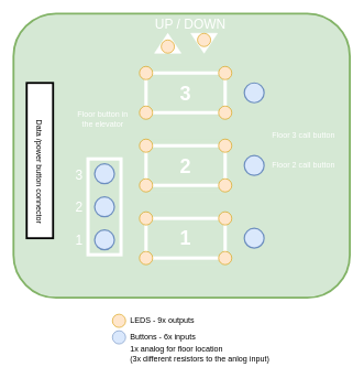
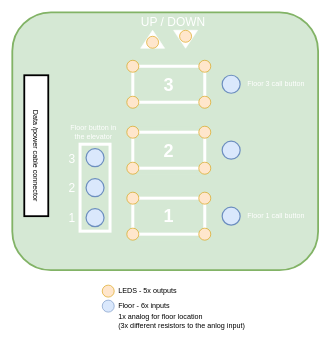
  <mxCell id="0" />
  <mxCell id="1" parent="0" />
  <mxCell id="2" value="" style="rounded=1;whiteSpace=wrap;html=1;strokeWidth=3;fillColor=#d5e8d4;strokeColor=#82b366;" vertex="1" parent="1"><mxGeometry x="20" y="20" width="510" height="430" as="geometry" /></mxCell>
  <mxCell id="3" value="" style="group;fillColor=#d5e8d4;strokeColor=none;" vertex="1" connectable="0" parent="1"><mxGeometry x="211" y="320" width="140" height="80" as="geometry" /></mxCell>
  <mxCell id="4" value="&lt;font color=&quot;#ffffff&quot;&gt;&lt;span style=&quot;font-size: 18px;&quot;&gt;&lt;b style=&quot;font-size: 30px;&quot;&gt;1&lt;/b&gt;&lt;/span&gt;&lt;/font&gt;" style="rounded=0;whiteSpace=wrap;html=1;strokeWidth=5;fillColor=#d5e8d4;strokeColor=#FFFFFF;" vertex="1" parent="3"><mxGeometry x="10" y="10" width="120" height="60" as="geometry" /></mxCell>
  <mxCell id="5" value="" style="ellipse;whiteSpace=wrap;html=1;aspect=fixed;fillColor=#ffe6cc;strokeColor=#d79b00;" vertex="1" parent="3"><mxGeometry y="60" width="20" height="20" as="geometry" /></mxCell>
  <mxCell id="6" value="" style="ellipse;whiteSpace=wrap;html=1;aspect=fixed;fillColor=#ffe6cc;strokeColor=#d79b00;" vertex="1" parent="3"><mxGeometry width="20" height="20" as="geometry" /></mxCell>
  <mxCell id="7" value="" style="ellipse;whiteSpace=wrap;html=1;aspect=fixed;fillColor=#ffe6cc;strokeColor=#d79b00;" vertex="1" parent="3"><mxGeometry x="120" y="60" width="20" height="20" as="geometry" /></mxCell>
  <mxCell id="8" value="" style="ellipse;whiteSpace=wrap;html=1;aspect=fixed;fillColor=#ffe6cc;strokeColor=#d79b00;" vertex="1" parent="3"><mxGeometry x="120" width="20" height="20" as="geometry" /></mxCell>
  <mxCell id="9" value="" style="group;fillColor=#d5e8d4;strokeColor=none;" vertex="1" connectable="0" parent="1"><mxGeometry x="211" y="210" width="140" height="80" as="geometry" /></mxCell>
  <mxCell id="10" value="&lt;b&gt;&lt;font color=&quot;#ffffff&quot; style=&quot;font-size: 30px;&quot;&gt;2&lt;/font&gt;&lt;/b&gt;" style="rounded=0;whiteSpace=wrap;html=1;strokeWidth=5;fillColor=#d5e8d4;strokeColor=#FFFFFF;" vertex="1" parent="9"><mxGeometry x="10" y="10" width="120" height="60" as="geometry" /></mxCell>
  <mxCell id="11" value="" style="ellipse;whiteSpace=wrap;html=1;aspect=fixed;fillColor=#ffe6cc;strokeColor=#d79b00;" vertex="1" parent="9"><mxGeometry y="60" width="20" height="20" as="geometry" /></mxCell>
  <mxCell id="12" value="" style="ellipse;whiteSpace=wrap;html=1;aspect=fixed;fillColor=#ffe6cc;strokeColor=#d79b00;" vertex="1" parent="9"><mxGeometry width="20" height="20" as="geometry" /></mxCell>
  <mxCell id="13" value="" style="ellipse;whiteSpace=wrap;html=1;aspect=fixed;fillColor=#ffe6cc;strokeColor=#d79b00;" vertex="1" parent="9"><mxGeometry x="120" y="60" width="20" height="20" as="geometry" /></mxCell>
  <mxCell id="14" value="" style="ellipse;whiteSpace=wrap;html=1;aspect=fixed;fillColor=#ffe6cc;strokeColor=#d79b00;" vertex="1" parent="9"><mxGeometry x="120" width="20" height="20" as="geometry" /></mxCell>
  <mxCell id="15" value="" style="group;fillColor=#d5e8d4;strokeColor=none;" vertex="1" connectable="0" parent="1"><mxGeometry x="211" y="100" width="140" height="80" as="geometry" /></mxCell>
  <mxCell id="16" value="&lt;b&gt;&lt;font color=&quot;#ffffff&quot; style=&quot;font-size: 30px;&quot;&gt;3&lt;/font&gt;&lt;/b&gt;" style="rounded=0;whiteSpace=wrap;html=1;strokeWidth=5;fillColor=#d5e8d4;strokeColor=#FFFFFF;" vertex="1" parent="15"><mxGeometry x="10" y="10" width="120" height="60" as="geometry" /></mxCell>
  <mxCell id="17" value="" style="ellipse;whiteSpace=wrap;html=1;aspect=fixed;fillColor=#ffe6cc;strokeColor=#d79b00;" vertex="1" parent="15"><mxGeometry y="60" width="20" height="20" as="geometry" /></mxCell>
  <mxCell id="18" value="" style="ellipse;whiteSpace=wrap;html=1;aspect=fixed;fillColor=#ffe6cc;strokeColor=#d79b00;" vertex="1" parent="15"><mxGeometry width="20" height="20" as="geometry" /></mxCell>
  <mxCell id="19" value="" style="ellipse;whiteSpace=wrap;html=1;aspect=fixed;fillColor=#ffe6cc;strokeColor=#d79b00;" vertex="1" parent="15"><mxGeometry x="120" y="60" width="20" height="20" as="geometry" /></mxCell>
  <mxCell id="20" value="" style="ellipse;whiteSpace=wrap;html=1;aspect=fixed;fillColor=#ffe6cc;strokeColor=#d79b00;" vertex="1" parent="15"><mxGeometry x="120" width="20" height="20" as="geometry" /></mxCell>
  <mxCell id="21" value="" style="ellipse;whiteSpace=wrap;html=1;aspect=fixed;fillColor=#dae8fc;strokeColor=#6c8ebf;strokeWidth=2;" vertex="1" parent="1"><mxGeometry x="370" y="345" width="30" height="30" as="geometry" /></mxCell>
  <mxCell id="22" value="" style="ellipse;whiteSpace=wrap;html=1;aspect=fixed;fillColor=#dae8fc;strokeColor=#6c8ebf;strokeWidth=2;" vertex="1" parent="1"><mxGeometry x="370" y="235" width="30" height="30" as="geometry" /></mxCell>
  <mxCell id="23" value="" style="ellipse;whiteSpace=wrap;html=1;aspect=fixed;fillColor=#dae8fc;strokeColor=#6c8ebf;strokeWidth=2;" vertex="1" parent="1"><mxGeometry x="370" y="125" width="30" height="30" as="geometry" /></mxCell>
- <mxCell id="25" value="Floor 2 call button" style="text;html=1;align=center;verticalAlign=middle;whiteSpace=wrap;rounded=0;fontColor=#FFFFFF;" vertex="1" parent="1"><mxGeometry x="410" y="235" width="100" height="30" as="geometry" /></mxCell>
- <mxCell id="26" value="Floor 3 call button" style="text;html=1;align=center;verticalAlign=middle;whiteSpace=wrap;rounded=0;fontColor=#FFFFFF;" vertex="1" parent="1"><mxGeometry x="410" y="190" width="100" height="30" as="geometry" /></mxCell>
+ <mxCell id="24" value="Floor 1 call button" style="text;html=1;align=center;verticalAlign=middle;whiteSpace=wrap;rounded=0;fontColor=#FFFFFF;" vertex="1" parent="1"><mxGeometry x="410" y="345" width="100" height="30" as="geometry" /></mxCell>
+ <mxCell id="26" value="Floor 3 call button" style="text;html=1;align=center;verticalAlign=middle;whiteSpace=wrap;rounded=0;fontColor=#FFFFFF;" vertex="1" parent="1"><mxGeometry x="410" y="125" width="100" height="30" as="geometry" /></mxCell>
  <mxCell id="27" value="" style="ellipse;whiteSpace=wrap;html=1;aspect=fixed;fillColor=#ffe6cc;strokeColor=#d79b00;" vertex="1" parent="1"><mxGeometry x="170" y="475" width="20" height="20" as="geometry" /></mxCell>
- <mxCell id="28" value="LEDS - 9x outputs" style="text;html=1;align=left;verticalAlign=middle;whiteSpace=wrap;rounded=0;" vertex="1" parent="1"><mxGeometry x="195" y="470" width="115" height="30" as="geometry" /></mxCell>
+ <mxCell id="28" value="LEDS - 5x outputs" style="text;html=1;align=left;verticalAlign=middle;whiteSpace=wrap;rounded=0;" vertex="1" parent="1"><mxGeometry x="195" y="470" width="115" height="30" as="geometry" /></mxCell>
  <mxCell id="29" value="" style="ellipse;whiteSpace=wrap;html=1;aspect=fixed;fillColor=#dae8fc;strokeColor=#6c8ebf;strokeWidth=1;" vertex="1" parent="1"><mxGeometry x="170" y="500" width="20" height="20" as="geometry" /></mxCell>
- <mxCell id="30" value="Buttons - 6x inputs" style="text;html=1;align=left;verticalAlign=middle;whiteSpace=wrap;rounded=0;" vertex="1" parent="1"><mxGeometry x="195" y="495" width="105" height="30" as="geometry" /></mxCell>
+ <mxCell id="30" value="Floor - 6x inputs" style="text;html=1;align=left;verticalAlign=middle;whiteSpace=wrap;rounded=0;" vertex="1" parent="1"><mxGeometry x="195" y="495" width="105" height="30" as="geometry" /></mxCell>
  <mxCell id="31" value="" style="rounded=0;whiteSpace=wrap;html=1;strokeWidth=3;" vertex="1" parent="1"><mxGeometry x="40" y="125" width="40" height="235" as="geometry" /></mxCell>
  <mxCell id="32" value="1x analog for floor location&amp;nbsp;&lt;div&gt;(3x different resistors to the anlog input)&lt;/div&gt;" style="text;html=1;align=left;verticalAlign=middle;whiteSpace=wrap;rounded=0;" vertex="1" parent="1"><mxGeometry x="195" y="520" width="215" height="30" as="geometry" /></mxCell>
- <mxCell id="33" value="Data /power button connector" style="text;html=1;align=left;verticalAlign=middle;whiteSpace=wrap;rounded=0;textDirection=vertical-lr;" vertex="1" parent="1"><mxGeometry x="50" y="177.5" width="20" height="162.5" as="geometry" /></mxCell>
+ <mxCell id="33" value="Data /power cable connector" style="text;html=1;align=left;verticalAlign=middle;whiteSpace=wrap;rounded=0;textDirection=vertical-lr;" vertex="1" parent="1"><mxGeometry x="50" y="177.5" width="20" height="162.5" as="geometry" /></mxCell>
  <mxCell id="34" value="" style="group" vertex="1" connectable="0" parent="1"><mxGeometry x="100" y="240" width="83" height="145" as="geometry" /></mxCell>
  <mxCell id="35" value="" style="ellipse;whiteSpace=wrap;html=1;aspect=fixed;fillColor=#dae8fc;strokeColor=#6c8ebf;strokeWidth=2;" vertex="1" parent="34"><mxGeometry x="43" y="107.5" width="30" height="30" as="geometry" /></mxCell>
  <mxCell id="36" value="" style="ellipse;whiteSpace=wrap;html=1;aspect=fixed;fillColor=#dae8fc;strokeColor=#6c8ebf;strokeWidth=2;" vertex="1" parent="34"><mxGeometry x="43" y="57.5" width="30" height="30" as="geometry" /></mxCell>
  <mxCell id="37" value="" style="ellipse;whiteSpace=wrap;html=1;aspect=fixed;fillColor=#dae8fc;strokeColor=#6c8ebf;strokeWidth=2;" vertex="1" parent="34"><mxGeometry x="43" y="7.5" width="30" height="30" as="geometry" /></mxCell>
  <mxCell id="38" value="" style="rounded=0;whiteSpace=wrap;html=1;fillColor=none;strokeWidth=5;strokeColor=#FFFFFF;" vertex="1" parent="34"><mxGeometry x="33" width="50" height="145" as="geometry" /></mxCell>
  <mxCell id="39" value="&lt;span style=&quot;color: rgb(255, 255, 255); font-size: 20px;&quot;&gt;2&lt;/span&gt;" style="text;html=1;align=center;verticalAlign=middle;whiteSpace=wrap;rounded=0;" vertex="1" parent="34"><mxGeometry y="57.5" width="40" height="30" as="geometry" /></mxCell>
  <mxCell id="40" value="&lt;span style=&quot;color: rgb(255, 255, 255); font-size: 20px;&quot;&gt;3&lt;/span&gt;" style="text;html=1;align=center;verticalAlign=middle;whiteSpace=wrap;rounded=0;" vertex="1" parent="34"><mxGeometry y="7.5" width="40" height="30" as="geometry" /></mxCell>
  <mxCell id="41" value="&lt;span style=&quot;color: rgb(255, 255, 255); font-size: 20px;&quot;&gt;1&lt;/span&gt;" style="text;html=1;align=center;verticalAlign=middle;whiteSpace=wrap;rounded=0;" vertex="1" parent="34"><mxGeometry y="107.5" width="40" height="30" as="geometry" /></mxCell>
  <mxCell id="42" value="" style="group" vertex="1" connectable="0" parent="1"><mxGeometry x="226" y="20" width="125" height="60" as="geometry" /></mxCell>
  <mxCell id="43" value="" style="group;rotation=-180;" vertex="1" connectable="0" parent="42"><mxGeometry x="63" y="30" width="40" height="30" as="geometry" /></mxCell>
  <mxCell id="44" value="" style="triangle;whiteSpace=wrap;html=1;rotation=-270;strokeColor=#FFFFFF;" vertex="1" parent="43"><mxGeometry x="5" y="-5" width="30" height="40" as="geometry" /></mxCell>
  <mxCell id="45" value="" style="ellipse;whiteSpace=wrap;html=1;aspect=fixed;fillColor=#ffe6cc;strokeColor=#d79b00;rotation=-180;" vertex="1" parent="43"><mxGeometry x="10" width="20" height="20" as="geometry" /></mxCell>
  <mxCell id="46" value="" style="group" vertex="1" connectable="0" parent="42"><mxGeometry x="8" y="30" width="40" height="30" as="geometry" /></mxCell>
  <mxCell id="47" value="" style="triangle;whiteSpace=wrap;html=1;rotation=-90;strokeColor=#FFFFFF;" vertex="1" parent="46"><mxGeometry x="5" y="-5" width="30" height="40" as="geometry" /></mxCell>
  <mxCell id="48" value="" style="ellipse;whiteSpace=wrap;html=1;aspect=fixed;fillColor=#ffe6cc;strokeColor=#d79b00;" vertex="1" parent="46"><mxGeometry x="10" y="10" width="20" height="20" as="geometry" /></mxCell>
  <mxCell id="49" value="&lt;font color=&quot;#ffffff&quot; style=&quot;font-size: 20px;&quot;&gt;UP / DOWN&lt;/font&gt;" style="text;html=1;align=center;verticalAlign=middle;whiteSpace=wrap;rounded=0;" vertex="1" parent="42"><mxGeometry width="125" height="30" as="geometry" /></mxCell>
- <mxCell id="50" value="Floor button in the elevator" style="text;html=1;align=center;verticalAlign=middle;whiteSpace=wrap;rounded=0;fontColor=#FFFFFF;" vertex="1" parent="1"><mxGeometry x="111" y="165" width="89" height="30" as="geometry" /></mxCell>
+ <mxCell id="50" value="Floor button in the elevator" style="text;html=1;align=center;verticalAlign=middle;whiteSpace=wrap;rounded=0;fontColor=#FFFFFF;" vertex="1" parent="1"><mxGeometry x="111" y="205" width="89" height="30" as="geometry" /></mxCell>
